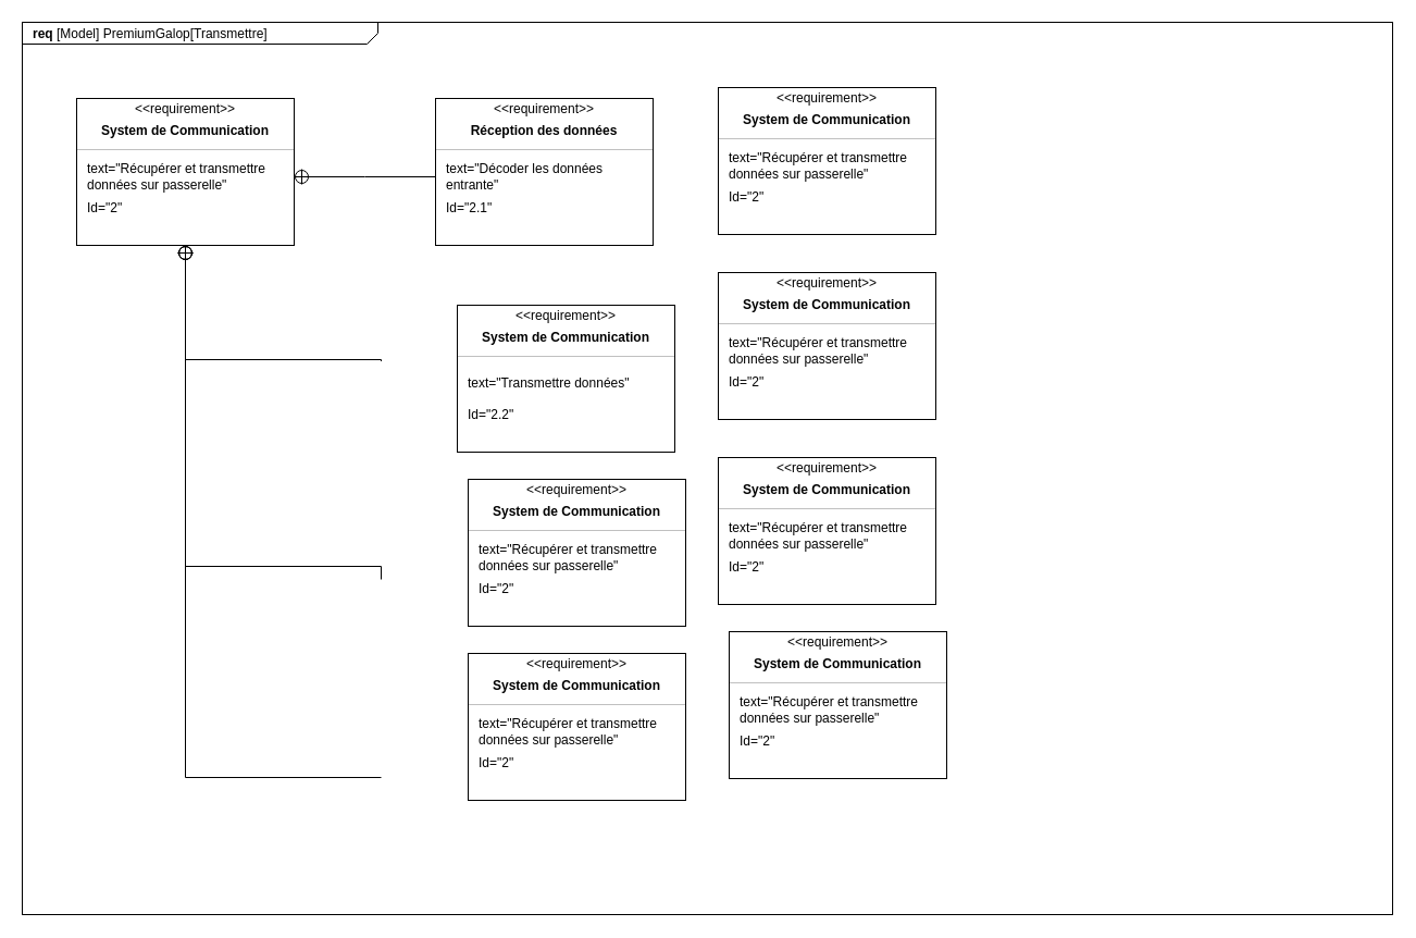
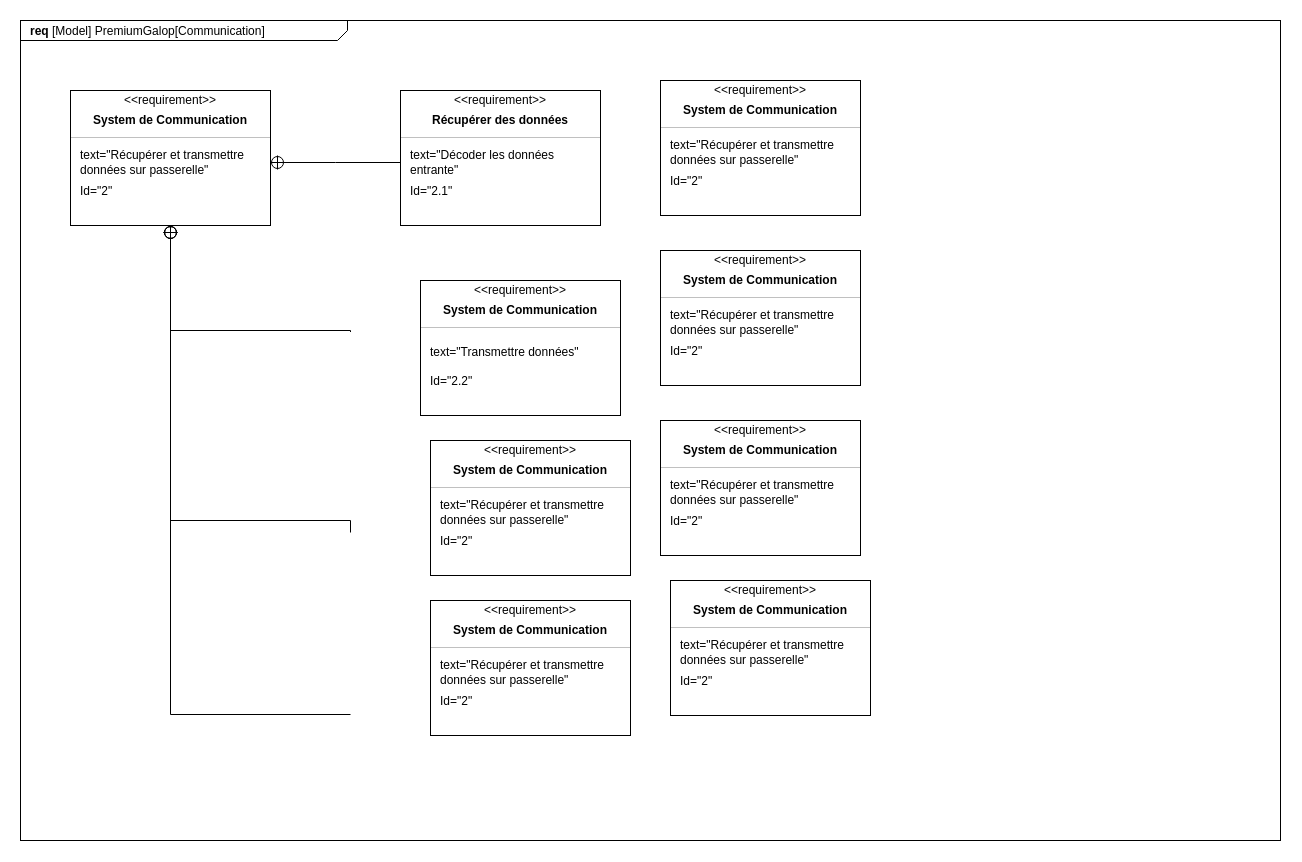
  <mxCell id="0" style=";html=1;" />
  <mxCell id="1" style=";html=1;" parent="0" />
- <mxCell id="2" value="&lt;p style=&quot;margin: 0px ; margin-top: 4px ; margin-left: 10px ; text-align: left&quot;&gt;&lt;b&gt;req&lt;/b&gt; [Model] PremiumGalop[Transmettre]&lt;/p&gt;" style="html=1;strokeWidth=1;shape=mxgraph.sysml.package;html=1;overflow=fill;whiteSpace=wrap;fillColor=none;gradientColor=none;fontSize=12;align=center;labelX=327.64;" parent="1" vertex="1"><mxGeometry x="20" y="20" width="1260" height="820" as="geometry" /></mxCell>
+ <mxCell id="2" value="&lt;p style=&quot;margin: 0px ; margin-top: 4px ; margin-left: 10px ; text-align: left&quot;&gt;&lt;b&gt;req&lt;/b&gt; [Model] PremiumGalop[Communication]&lt;/p&gt;" style="html=1;strokeWidth=1;shape=mxgraph.sysml.package;html=1;overflow=fill;whiteSpace=wrap;fillColor=none;gradientColor=none;fontSize=12;align=center;labelX=327.64;" parent="1" vertex="1"><mxGeometry x="20" y="20" width="1260" height="820" as="geometry" /></mxCell>
  <mxCell id="3" value="" style="fontStyle=1;align=center;verticalAlign=middle;childLayout=stackLayout;horizontal=1;horizontalStack=0;resizeParent=1;resizeParentMax=0;resizeLast=0;marginBottom=0;" parent="1" vertex="1"><mxGeometry x="70" width="200" height="135" as="geometry" y="90" /></mxCell>
  <mxCell id="4" value="&amp;lt;&amp;lt;requirement&amp;gt;&amp;gt;" style="html=1;align=center;spacing=0;verticalAlign=middle;strokeColor=none;fillColor=none;whiteSpace=wrap;spacingTop=3;" parent="3" vertex="1"><mxGeometry width="200" height="16" as="geometry" /></mxCell>
  <mxCell id="5" value="System de Communication" style="html=1;align=center;spacing=0;verticalAlign=middle;strokeColor=none;fillColor=none;whiteSpace=wrap;fontStyle=1" parent="3" vertex="1"><mxGeometry y="16" width="200" height="27" as="geometry" /></mxCell>
  <mxCell id="6" value="" style="line;strokeWidth=0.25;fillColor=none;align=left;verticalAlign=middle;spacingTop=-1;spacingLeft=3;spacingRight=3;rotatable=0;labelPosition=right;points=[];portConstraint=eastwest;" parent="3" vertex="1"><mxGeometry y="43" width="200" height="8" as="geometry" /></mxCell>
  <mxCell id="7" value="text=&quot;Récupérer et transmettre données sur passerelle&quot;" style="html=1;align=left;spacing=0;verticalAlign=middle;strokeColor=none;fillColor=none;whiteSpace=wrap;spacingLeft=10;" parent="3" vertex="1"><mxGeometry y="51" width="200" height="42" as="geometry" /></mxCell>
  <mxCell id="8" value="Id=&quot;2&lt;span style=&quot;background-color: transparent; color: light-dark(rgb(0, 0, 0), rgb(255, 255, 255));&quot;&gt;&quot;&lt;/span&gt;" style="html=1;align=left;spacing=0;verticalAlign=middle;strokeColor=none;fillColor=none;whiteSpace=wrap;spacingLeft=10;" parent="3" vertex="1"><mxGeometry y="93" width="200" height="16" as="geometry" /></mxCell>
  <mxCell id="9" value="" style="html=1;align=center;spacing=0;verticalAlign=middle;strokeColor=none;fillColor=none;whiteSpace=wrap;" parent="3" vertex="1"><mxGeometry y="109" width="200" height="26" as="geometry" /></mxCell>
  <mxCell id="10" value="" style="rounded=0;html=1;labelBackgroundColor=none;endArrow=none;edgeStyle=elbowEdgeStyle;elbow=vertical;startArrow=sysMLPackCont;startSize=12;exitX=1;exitY=0.5;exitDx=0;exitDy=0;entryX=0;entryY=0.5;entryDx=0;entryDy=0;" parent="1" source="7" target="18" edge="1"><mxGeometry relative="1" as="geometry"><mxPoint x="750" y="-70" as="sourcePoint" /><mxPoint x="350" y="162" as="targetPoint" /><Array as="points" /></mxGeometry></mxCell>
  <mxCell id="11" value="" style="rounded=0;html=1;labelBackgroundColor=none;endArrow=none;edgeStyle=elbowEdgeStyle;elbow=vertical;startArrow=sysMLPackCont;startSize=12;entryX=0;entryY=0.25;entryDx=0;entryDy=0;exitX=0.5;exitY=1;exitDx=0;exitDy=0;" parent="1" source="9" edge="1"><mxGeometry relative="1" as="geometry"><mxPoint x="650" y="290" as="sourcePoint" /><mxPoint x="350" y="331.5" as="targetPoint" /><Array as="points"><mxPoint x="270" y="330" /></Array></mxGeometry></mxCell>
  <mxCell id="12" value="" style="rounded=0;html=1;labelBackgroundColor=none;endArrow=none;edgeStyle=elbowEdgeStyle;elbow=vertical;startArrow=sysMLPackCont;startSize=12;entryX=0;entryY=0.5;entryDx=0;entryDy=0;exitX=0.5;exitY=1;exitDx=0;exitDy=0;" parent="1" source="9" edge="1"><mxGeometry relative="1" as="geometry"><mxPoint x="100" y="376.5" as="sourcePoint" /><mxPoint x="350" y="532" as="targetPoint" /><Array as="points"><mxPoint x="260" y="520" /></Array></mxGeometry></mxCell>
  <mxCell id="13" value="" style="rounded=0;html=1;labelBackgroundColor=none;endArrow=none;edgeStyle=elbowEdgeStyle;elbow=vertical;startArrow=sysMLPackCont;startSize=12;entryX=0;entryY=0.5;entryDx=0;entryDy=0;exitX=0.5;exitY=1;exitDx=0;exitDy=0;" parent="1" source="9" edge="1"><mxGeometry relative="1" as="geometry"><mxPoint x="160" y="390" as="sourcePoint" /><mxPoint x="350" y="714" as="targetPoint" /><Array as="points"><mxPoint x="260" y="714" /></Array></mxGeometry></mxCell>
  <mxCell id="14" value="" style="fontStyle=1;align=center;verticalAlign=middle;childLayout=stackLayout;horizontal=1;horizontalStack=0;resizeParent=1;resizeParentMax=0;resizeLast=0;marginBottom=0;" vertex="1" parent="1"><mxGeometry x="400" width="200" height="135" as="geometry" y="90" /></mxCell>
  <mxCell id="15" value="&amp;lt;&amp;lt;requirement&amp;gt;&amp;gt;" style="html=1;align=center;spacing=0;verticalAlign=middle;strokeColor=none;fillColor=none;whiteSpace=wrap;spacingTop=3;" vertex="1" parent="14"><mxGeometry width="200" height="16" as="geometry" /></mxCell>
- <mxCell id="16" value="Réception des données" style="html=1;align=center;spacing=0;verticalAlign=middle;strokeColor=none;fillColor=none;whiteSpace=wrap;fontStyle=1" vertex="1" parent="14"><mxGeometry y="16" width="200" height="27" as="geometry" /></mxCell>
+ <mxCell id="16" value="Récupérer des données" style="html=1;align=center;spacing=0;verticalAlign=middle;strokeColor=none;fillColor=none;whiteSpace=wrap;fontStyle=1" vertex="1" parent="14"><mxGeometry y="16" width="200" height="27" as="geometry" /></mxCell>
  <mxCell id="17" value="" style="line;strokeWidth=0.25;fillColor=none;align=left;verticalAlign=middle;spacingTop=-1;spacingLeft=3;spacingRight=3;rotatable=0;labelPosition=right;points=[];portConstraint=eastwest;" vertex="1" parent="14"><mxGeometry y="43" width="200" height="8" as="geometry" /></mxCell>
  <mxCell id="18" value="text=&quot;Décoder les données entrante&quot;" style="html=1;align=left;spacing=0;verticalAlign=middle;strokeColor=none;fillColor=none;whiteSpace=wrap;spacingLeft=10;" vertex="1" parent="14"><mxGeometry y="51" width="200" height="42" as="geometry" /></mxCell>
  <mxCell id="19" value="Id=&quot;2.1&lt;span style=&quot;background-color: transparent; color: light-dark(rgb(0, 0, 0), rgb(255, 255, 255));&quot;&gt;&quot;&lt;/span&gt;" style="html=1;align=left;spacing=0;verticalAlign=middle;strokeColor=none;fillColor=none;whiteSpace=wrap;spacingLeft=10;" vertex="1" parent="14"><mxGeometry y="93" width="200" height="16" as="geometry" /></mxCell>
  <mxCell id="20" value="" style="html=1;align=center;spacing=0;verticalAlign=middle;strokeColor=none;fillColor=none;whiteSpace=wrap;" vertex="1" parent="14"><mxGeometry y="109" width="200" height="26" as="geometry" /></mxCell>
  <mxCell id="21" value="" style="fontStyle=1;align=center;verticalAlign=middle;childLayout=stackLayout;horizontal=1;horizontalStack=0;resizeParent=1;resizeParentMax=0;resizeLast=0;marginBottom=0;" vertex="1" parent="1"><mxGeometry x="420" y="280" width="200" height="135" as="geometry" /></mxCell>
  <mxCell id="22" value="&amp;lt;&amp;lt;requirement&amp;gt;&amp;gt;" style="html=1;align=center;spacing=0;verticalAlign=middle;strokeColor=none;fillColor=none;whiteSpace=wrap;spacingTop=3;" vertex="1" parent="21"><mxGeometry width="200" height="16" as="geometry" /></mxCell>
  <mxCell id="23" value="System de Communication" style="html=1;align=center;spacing=0;verticalAlign=middle;strokeColor=none;fillColor=none;whiteSpace=wrap;fontStyle=1" vertex="1" parent="21"><mxGeometry y="16" width="200" height="27" as="geometry" /></mxCell>
  <mxCell id="24" value="" style="line;strokeWidth=0.25;fillColor=none;align=left;verticalAlign=middle;spacingTop=-1;spacingLeft=3;spacingRight=3;rotatable=0;labelPosition=right;points=[];portConstraint=eastwest;" vertex="1" parent="21"><mxGeometry y="43" width="200" height="8" as="geometry" /></mxCell>
  <mxCell id="25" value="text=&quot;Transmettre données&quot;" style="html=1;align=left;spacing=0;verticalAlign=middle;strokeColor=none;fillColor=none;whiteSpace=wrap;spacingLeft=10;" vertex="1" parent="21"><mxGeometry y="51" width="200" height="42" as="geometry" /></mxCell>
  <mxCell id="26" value="Id=&quot;2.2&lt;span style=&quot;background-color: transparent; color: light-dark(rgb(0, 0, 0), rgb(255, 255, 255));&quot;&gt;&quot;&lt;/span&gt;" style="html=1;align=left;spacing=0;verticalAlign=middle;strokeColor=none;fillColor=none;whiteSpace=wrap;spacingLeft=10;" vertex="1" parent="21"><mxGeometry y="93" width="200" height="16" as="geometry" /></mxCell>
  <mxCell id="27" value="" style="html=1;align=center;spacing=0;verticalAlign=middle;strokeColor=none;fillColor=none;whiteSpace=wrap;" vertex="1" parent="21"><mxGeometry y="109" width="200" height="26" as="geometry" /></mxCell>
  <mxCell id="28" value="" style="fontStyle=1;align=center;verticalAlign=middle;childLayout=stackLayout;horizontal=1;horizontalStack=0;resizeParent=1;resizeParentMax=0;resizeLast=0;marginBottom=0;" vertex="1" parent="1"><mxGeometry x="430" y="440" width="200" height="135" as="geometry" /></mxCell>
  <mxCell id="29" value="&amp;lt;&amp;lt;requirement&amp;gt;&amp;gt;" style="html=1;align=center;spacing=0;verticalAlign=middle;strokeColor=none;fillColor=none;whiteSpace=wrap;spacingTop=3;" vertex="1" parent="28"><mxGeometry width="200" height="16" as="geometry" /></mxCell>
  <mxCell id="30" value="System de Communication" style="html=1;align=center;spacing=0;verticalAlign=middle;strokeColor=none;fillColor=none;whiteSpace=wrap;fontStyle=1" vertex="1" parent="28"><mxGeometry y="16" width="200" height="27" as="geometry" /></mxCell>
  <mxCell id="31" value="" style="line;strokeWidth=0.25;fillColor=none;align=left;verticalAlign=middle;spacingTop=-1;spacingLeft=3;spacingRight=3;rotatable=0;labelPosition=right;points=[];portConstraint=eastwest;" vertex="1" parent="28"><mxGeometry y="43" width="200" height="8" as="geometry" /></mxCell>
  <mxCell id="32" value="text=&quot;Récupérer et transmettre données sur passerelle&quot;" style="html=1;align=left;spacing=0;verticalAlign=middle;strokeColor=none;fillColor=none;whiteSpace=wrap;spacingLeft=10;" vertex="1" parent="28"><mxGeometry y="51" width="200" height="42" as="geometry" /></mxCell>
  <mxCell id="33" value="Id=&quot;2&lt;span style=&quot;background-color: transparent; color: light-dark(rgb(0, 0, 0), rgb(255, 255, 255));&quot;&gt;&quot;&lt;/span&gt;" style="html=1;align=left;spacing=0;verticalAlign=middle;strokeColor=none;fillColor=none;whiteSpace=wrap;spacingLeft=10;" vertex="1" parent="28"><mxGeometry y="93" width="200" height="16" as="geometry" /></mxCell>
  <mxCell id="34" value="" style="html=1;align=center;spacing=0;verticalAlign=middle;strokeColor=none;fillColor=none;whiteSpace=wrap;" vertex="1" parent="28"><mxGeometry y="109" width="200" height="26" as="geometry" /></mxCell>
  <mxCell id="35" value="" style="fontStyle=1;align=center;verticalAlign=middle;childLayout=stackLayout;horizontal=1;horizontalStack=0;resizeParent=1;resizeParentMax=0;resizeLast=0;marginBottom=0;" vertex="1" parent="1"><mxGeometry x="430" y="600" width="200" height="135" as="geometry" /></mxCell>
  <mxCell id="36" value="&amp;lt;&amp;lt;requirement&amp;gt;&amp;gt;" style="html=1;align=center;spacing=0;verticalAlign=middle;strokeColor=none;fillColor=none;whiteSpace=wrap;spacingTop=3;" vertex="1" parent="35"><mxGeometry width="200" height="16" as="geometry" /></mxCell>
  <mxCell id="37" value="System de Communication" style="html=1;align=center;spacing=0;verticalAlign=middle;strokeColor=none;fillColor=none;whiteSpace=wrap;fontStyle=1" vertex="1" parent="35"><mxGeometry y="16" width="200" height="27" as="geometry" /></mxCell>
  <mxCell id="38" value="" style="line;strokeWidth=0.25;fillColor=none;align=left;verticalAlign=middle;spacingTop=-1;spacingLeft=3;spacingRight=3;rotatable=0;labelPosition=right;points=[];portConstraint=eastwest;" vertex="1" parent="35"><mxGeometry y="43" width="200" height="8" as="geometry" /></mxCell>
  <mxCell id="39" value="text=&quot;Récupérer et transmettre données sur passerelle&quot;" style="html=1;align=left;spacing=0;verticalAlign=middle;strokeColor=none;fillColor=none;whiteSpace=wrap;spacingLeft=10;" vertex="1" parent="35"><mxGeometry y="51" width="200" height="42" as="geometry" /></mxCell>
  <mxCell id="40" value="Id=&quot;2&lt;span style=&quot;background-color: transparent; color: light-dark(rgb(0, 0, 0), rgb(255, 255, 255));&quot;&gt;&quot;&lt;/span&gt;" style="html=1;align=left;spacing=0;verticalAlign=middle;strokeColor=none;fillColor=none;whiteSpace=wrap;spacingLeft=10;" vertex="1" parent="35"><mxGeometry y="93" width="200" height="16" as="geometry" /></mxCell>
  <mxCell id="41" value="" style="html=1;align=center;spacing=0;verticalAlign=middle;strokeColor=none;fillColor=none;whiteSpace=wrap;" vertex="1" parent="35"><mxGeometry y="109" width="200" height="26" as="geometry" /></mxCell>
  <mxCell id="42" value="" style="fontStyle=1;align=center;verticalAlign=middle;childLayout=stackLayout;horizontal=1;horizontalStack=0;resizeParent=1;resizeParentMax=0;resizeLast=0;marginBottom=0;" vertex="1" parent="1"><mxGeometry x="660" y="80" width="200" height="135" as="geometry" /></mxCell>
  <mxCell id="43" value="&amp;lt;&amp;lt;requirement&amp;gt;&amp;gt;" style="html=1;align=center;spacing=0;verticalAlign=middle;strokeColor=none;fillColor=none;whiteSpace=wrap;spacingTop=3;" vertex="1" parent="42"><mxGeometry width="200" height="16" as="geometry" /></mxCell>
  <mxCell id="44" value="System de Communication" style="html=1;align=center;spacing=0;verticalAlign=middle;strokeColor=none;fillColor=none;whiteSpace=wrap;fontStyle=1" vertex="1" parent="42"><mxGeometry y="16" width="200" height="27" as="geometry" /></mxCell>
  <mxCell id="45" value="" style="line;strokeWidth=0.25;fillColor=none;align=left;verticalAlign=middle;spacingTop=-1;spacingLeft=3;spacingRight=3;rotatable=0;labelPosition=right;points=[];portConstraint=eastwest;" vertex="1" parent="42"><mxGeometry y="43" width="200" height="8" as="geometry" /></mxCell>
  <mxCell id="46" value="text=&quot;Récupérer et transmettre données sur passerelle&quot;" style="html=1;align=left;spacing=0;verticalAlign=middle;strokeColor=none;fillColor=none;whiteSpace=wrap;spacingLeft=10;" vertex="1" parent="42"><mxGeometry y="51" width="200" height="42" as="geometry" /></mxCell>
  <mxCell id="47" value="Id=&quot;2&lt;span style=&quot;background-color: transparent; color: light-dark(rgb(0, 0, 0), rgb(255, 255, 255));&quot;&gt;&quot;&lt;/span&gt;" style="html=1;align=left;spacing=0;verticalAlign=middle;strokeColor=none;fillColor=none;whiteSpace=wrap;spacingLeft=10;" vertex="1" parent="42"><mxGeometry y="93" width="200" height="16" as="geometry" /></mxCell>
  <mxCell id="48" value="" style="html=1;align=center;spacing=0;verticalAlign=middle;strokeColor=none;fillColor=none;whiteSpace=wrap;" vertex="1" parent="42"><mxGeometry y="109" width="200" height="26" as="geometry" /></mxCell>
  <mxCell id="49" value="" style="fontStyle=1;align=center;verticalAlign=middle;childLayout=stackLayout;horizontal=1;horizontalStack=0;resizeParent=1;resizeParentMax=0;resizeLast=0;marginBottom=0;" vertex="1" parent="1"><mxGeometry x="660" y="250" width="200" height="135" as="geometry" /></mxCell>
  <mxCell id="50" value="&amp;lt;&amp;lt;requirement&amp;gt;&amp;gt;" style="html=1;align=center;spacing=0;verticalAlign=middle;strokeColor=none;fillColor=none;whiteSpace=wrap;spacingTop=3;" vertex="1" parent="49"><mxGeometry width="200" height="16" as="geometry" /></mxCell>
  <mxCell id="51" value="System de Communication" style="html=1;align=center;spacing=0;verticalAlign=middle;strokeColor=none;fillColor=none;whiteSpace=wrap;fontStyle=1" vertex="1" parent="49"><mxGeometry y="16" width="200" height="27" as="geometry" /></mxCell>
  <mxCell id="52" value="" style="line;strokeWidth=0.25;fillColor=none;align=left;verticalAlign=middle;spacingTop=-1;spacingLeft=3;spacingRight=3;rotatable=0;labelPosition=right;points=[];portConstraint=eastwest;" vertex="1" parent="49"><mxGeometry y="43" width="200" height="8" as="geometry" /></mxCell>
  <mxCell id="53" value="text=&quot;Récupérer et transmettre données sur passerelle&quot;" style="html=1;align=left;spacing=0;verticalAlign=middle;strokeColor=none;fillColor=none;whiteSpace=wrap;spacingLeft=10;" vertex="1" parent="49"><mxGeometry y="51" width="200" height="42" as="geometry" /></mxCell>
  <mxCell id="54" value="Id=&quot;2&lt;span style=&quot;background-color: transparent; color: light-dark(rgb(0, 0, 0), rgb(255, 255, 255));&quot;&gt;&quot;&lt;/span&gt;" style="html=1;align=left;spacing=0;verticalAlign=middle;strokeColor=none;fillColor=none;whiteSpace=wrap;spacingLeft=10;" vertex="1" parent="49"><mxGeometry y="93" width="200" height="16" as="geometry" /></mxCell>
  <mxCell id="55" value="" style="html=1;align=center;spacing=0;verticalAlign=middle;strokeColor=none;fillColor=none;whiteSpace=wrap;" vertex="1" parent="49"><mxGeometry y="109" width="200" height="26" as="geometry" /></mxCell>
  <mxCell id="56" value="" style="fontStyle=1;align=center;verticalAlign=middle;childLayout=stackLayout;horizontal=1;horizontalStack=0;resizeParent=1;resizeParentMax=0;resizeLast=0;marginBottom=0;" vertex="1" parent="1"><mxGeometry x="660" y="420" width="200" height="135" as="geometry" /></mxCell>
  <mxCell id="57" value="&amp;lt;&amp;lt;requirement&amp;gt;&amp;gt;" style="html=1;align=center;spacing=0;verticalAlign=middle;strokeColor=none;fillColor=none;whiteSpace=wrap;spacingTop=3;" vertex="1" parent="56"><mxGeometry width="200" height="16" as="geometry" /></mxCell>
  <mxCell id="58" value="System de Communication" style="html=1;align=center;spacing=0;verticalAlign=middle;strokeColor=none;fillColor=none;whiteSpace=wrap;fontStyle=1" vertex="1" parent="56"><mxGeometry y="16" width="200" height="27" as="geometry" /></mxCell>
  <mxCell id="59" value="" style="line;strokeWidth=0.25;fillColor=none;align=left;verticalAlign=middle;spacingTop=-1;spacingLeft=3;spacingRight=3;rotatable=0;labelPosition=right;points=[];portConstraint=eastwest;" vertex="1" parent="56"><mxGeometry y="43" width="200" height="8" as="geometry" /></mxCell>
  <mxCell id="60" value="text=&quot;Récupérer et transmettre données sur passerelle&quot;" style="html=1;align=left;spacing=0;verticalAlign=middle;strokeColor=none;fillColor=none;whiteSpace=wrap;spacingLeft=10;" vertex="1" parent="56"><mxGeometry y="51" width="200" height="42" as="geometry" /></mxCell>
  <mxCell id="61" value="Id=&quot;2&lt;span style=&quot;background-color: transparent; color: light-dark(rgb(0, 0, 0), rgb(255, 255, 255));&quot;&gt;&quot;&lt;/span&gt;" style="html=1;align=left;spacing=0;verticalAlign=middle;strokeColor=none;fillColor=none;whiteSpace=wrap;spacingLeft=10;" vertex="1" parent="56"><mxGeometry y="93" width="200" height="16" as="geometry" /></mxCell>
  <mxCell id="62" value="" style="html=1;align=center;spacing=0;verticalAlign=middle;strokeColor=none;fillColor=none;whiteSpace=wrap;" vertex="1" parent="56"><mxGeometry y="109" width="200" height="26" as="geometry" /></mxCell>
  <mxCell id="63" value="" style="fontStyle=1;align=center;verticalAlign=middle;childLayout=stackLayout;horizontal=1;horizontalStack=0;resizeParent=1;resizeParentMax=0;resizeLast=0;marginBottom=0;" vertex="1" parent="1"><mxGeometry x="670" y="580" width="200" height="135" as="geometry" /></mxCell>
  <mxCell id="64" value="&amp;lt;&amp;lt;requirement&amp;gt;&amp;gt;" style="html=1;align=center;spacing=0;verticalAlign=middle;strokeColor=none;fillColor=none;whiteSpace=wrap;spacingTop=3;" vertex="1" parent="63"><mxGeometry width="200" height="16" as="geometry" /></mxCell>
  <mxCell id="65" value="System de Communication" style="html=1;align=center;spacing=0;verticalAlign=middle;strokeColor=none;fillColor=none;whiteSpace=wrap;fontStyle=1" vertex="1" parent="63"><mxGeometry y="16" width="200" height="27" as="geometry" /></mxCell>
  <mxCell id="66" value="" style="line;strokeWidth=0.25;fillColor=none;align=left;verticalAlign=middle;spacingTop=-1;spacingLeft=3;spacingRight=3;rotatable=0;labelPosition=right;points=[];portConstraint=eastwest;" vertex="1" parent="63"><mxGeometry y="43" width="200" height="8" as="geometry" /></mxCell>
  <mxCell id="67" value="text=&quot;Récupérer et transmettre données sur passerelle&quot;" style="html=1;align=left;spacing=0;verticalAlign=middle;strokeColor=none;fillColor=none;whiteSpace=wrap;spacingLeft=10;" vertex="1" parent="63"><mxGeometry y="51" width="200" height="42" as="geometry" /></mxCell>
  <mxCell id="68" value="Id=&quot;2&lt;span style=&quot;background-color: transparent; color: light-dark(rgb(0, 0, 0), rgb(255, 255, 255));&quot;&gt;&quot;&lt;/span&gt;" style="html=1;align=left;spacing=0;verticalAlign=middle;strokeColor=none;fillColor=none;whiteSpace=wrap;spacingLeft=10;" vertex="1" parent="63"><mxGeometry y="93" width="200" height="16" as="geometry" /></mxCell>
  <mxCell id="69" value="" style="html=1;align=center;spacing=0;verticalAlign=middle;strokeColor=none;fillColor=none;whiteSpace=wrap;" vertex="1" parent="63"><mxGeometry y="109" width="200" height="26" as="geometry" /></mxCell>
